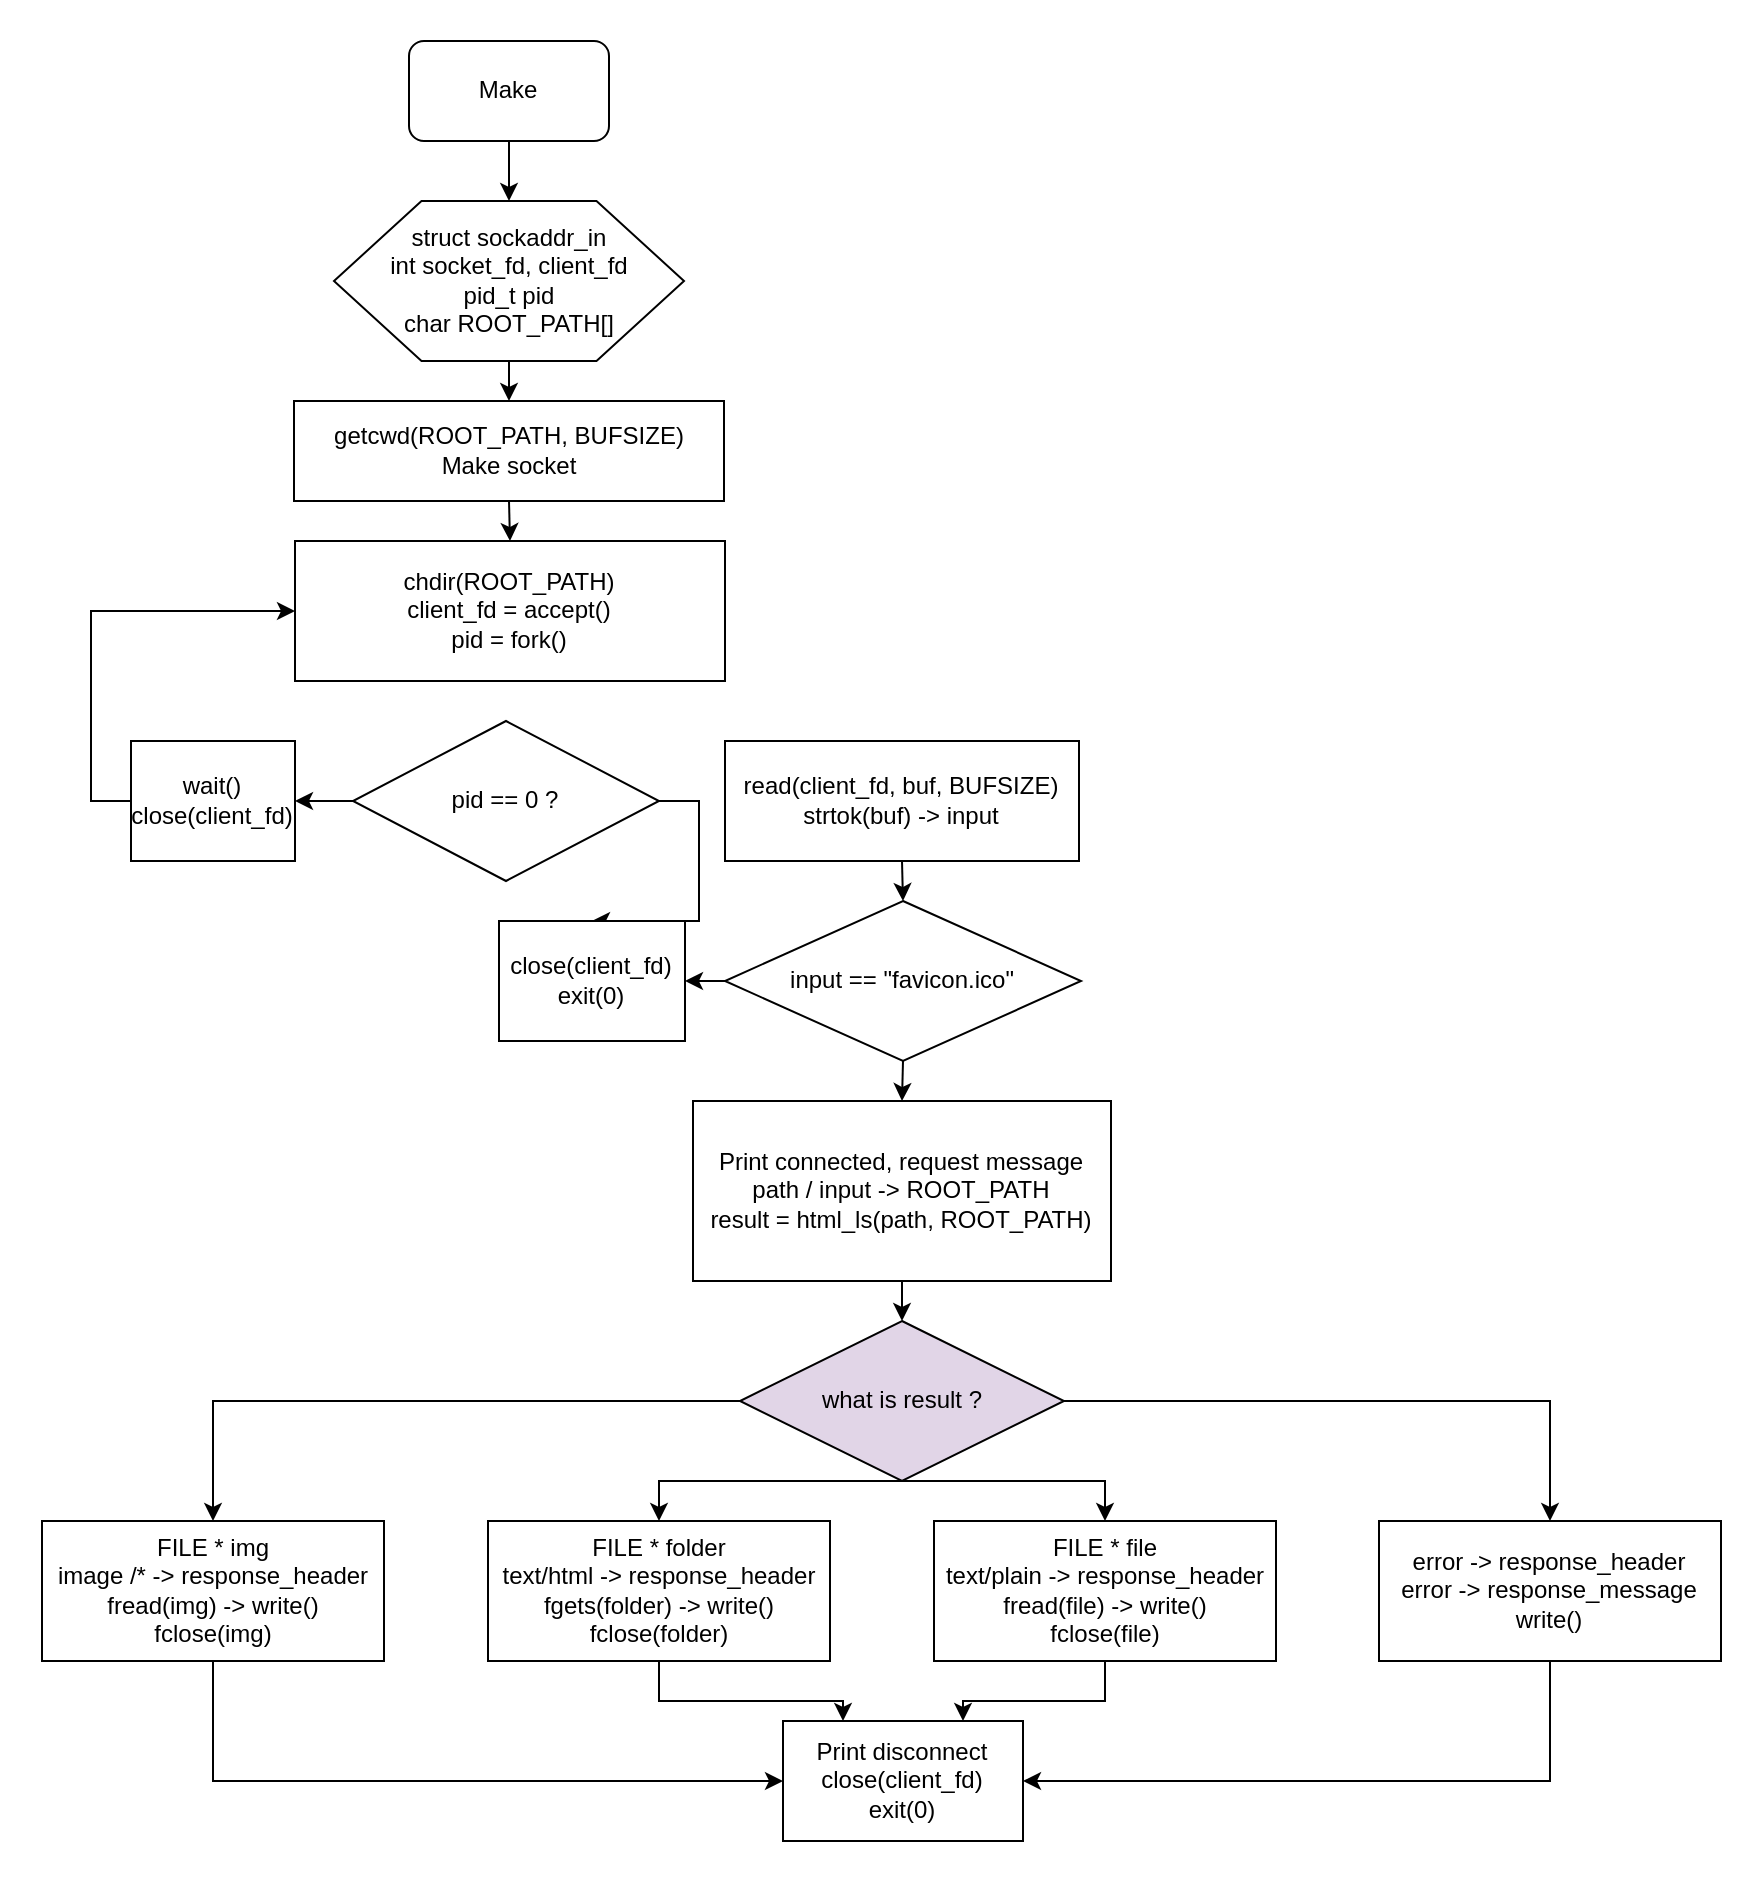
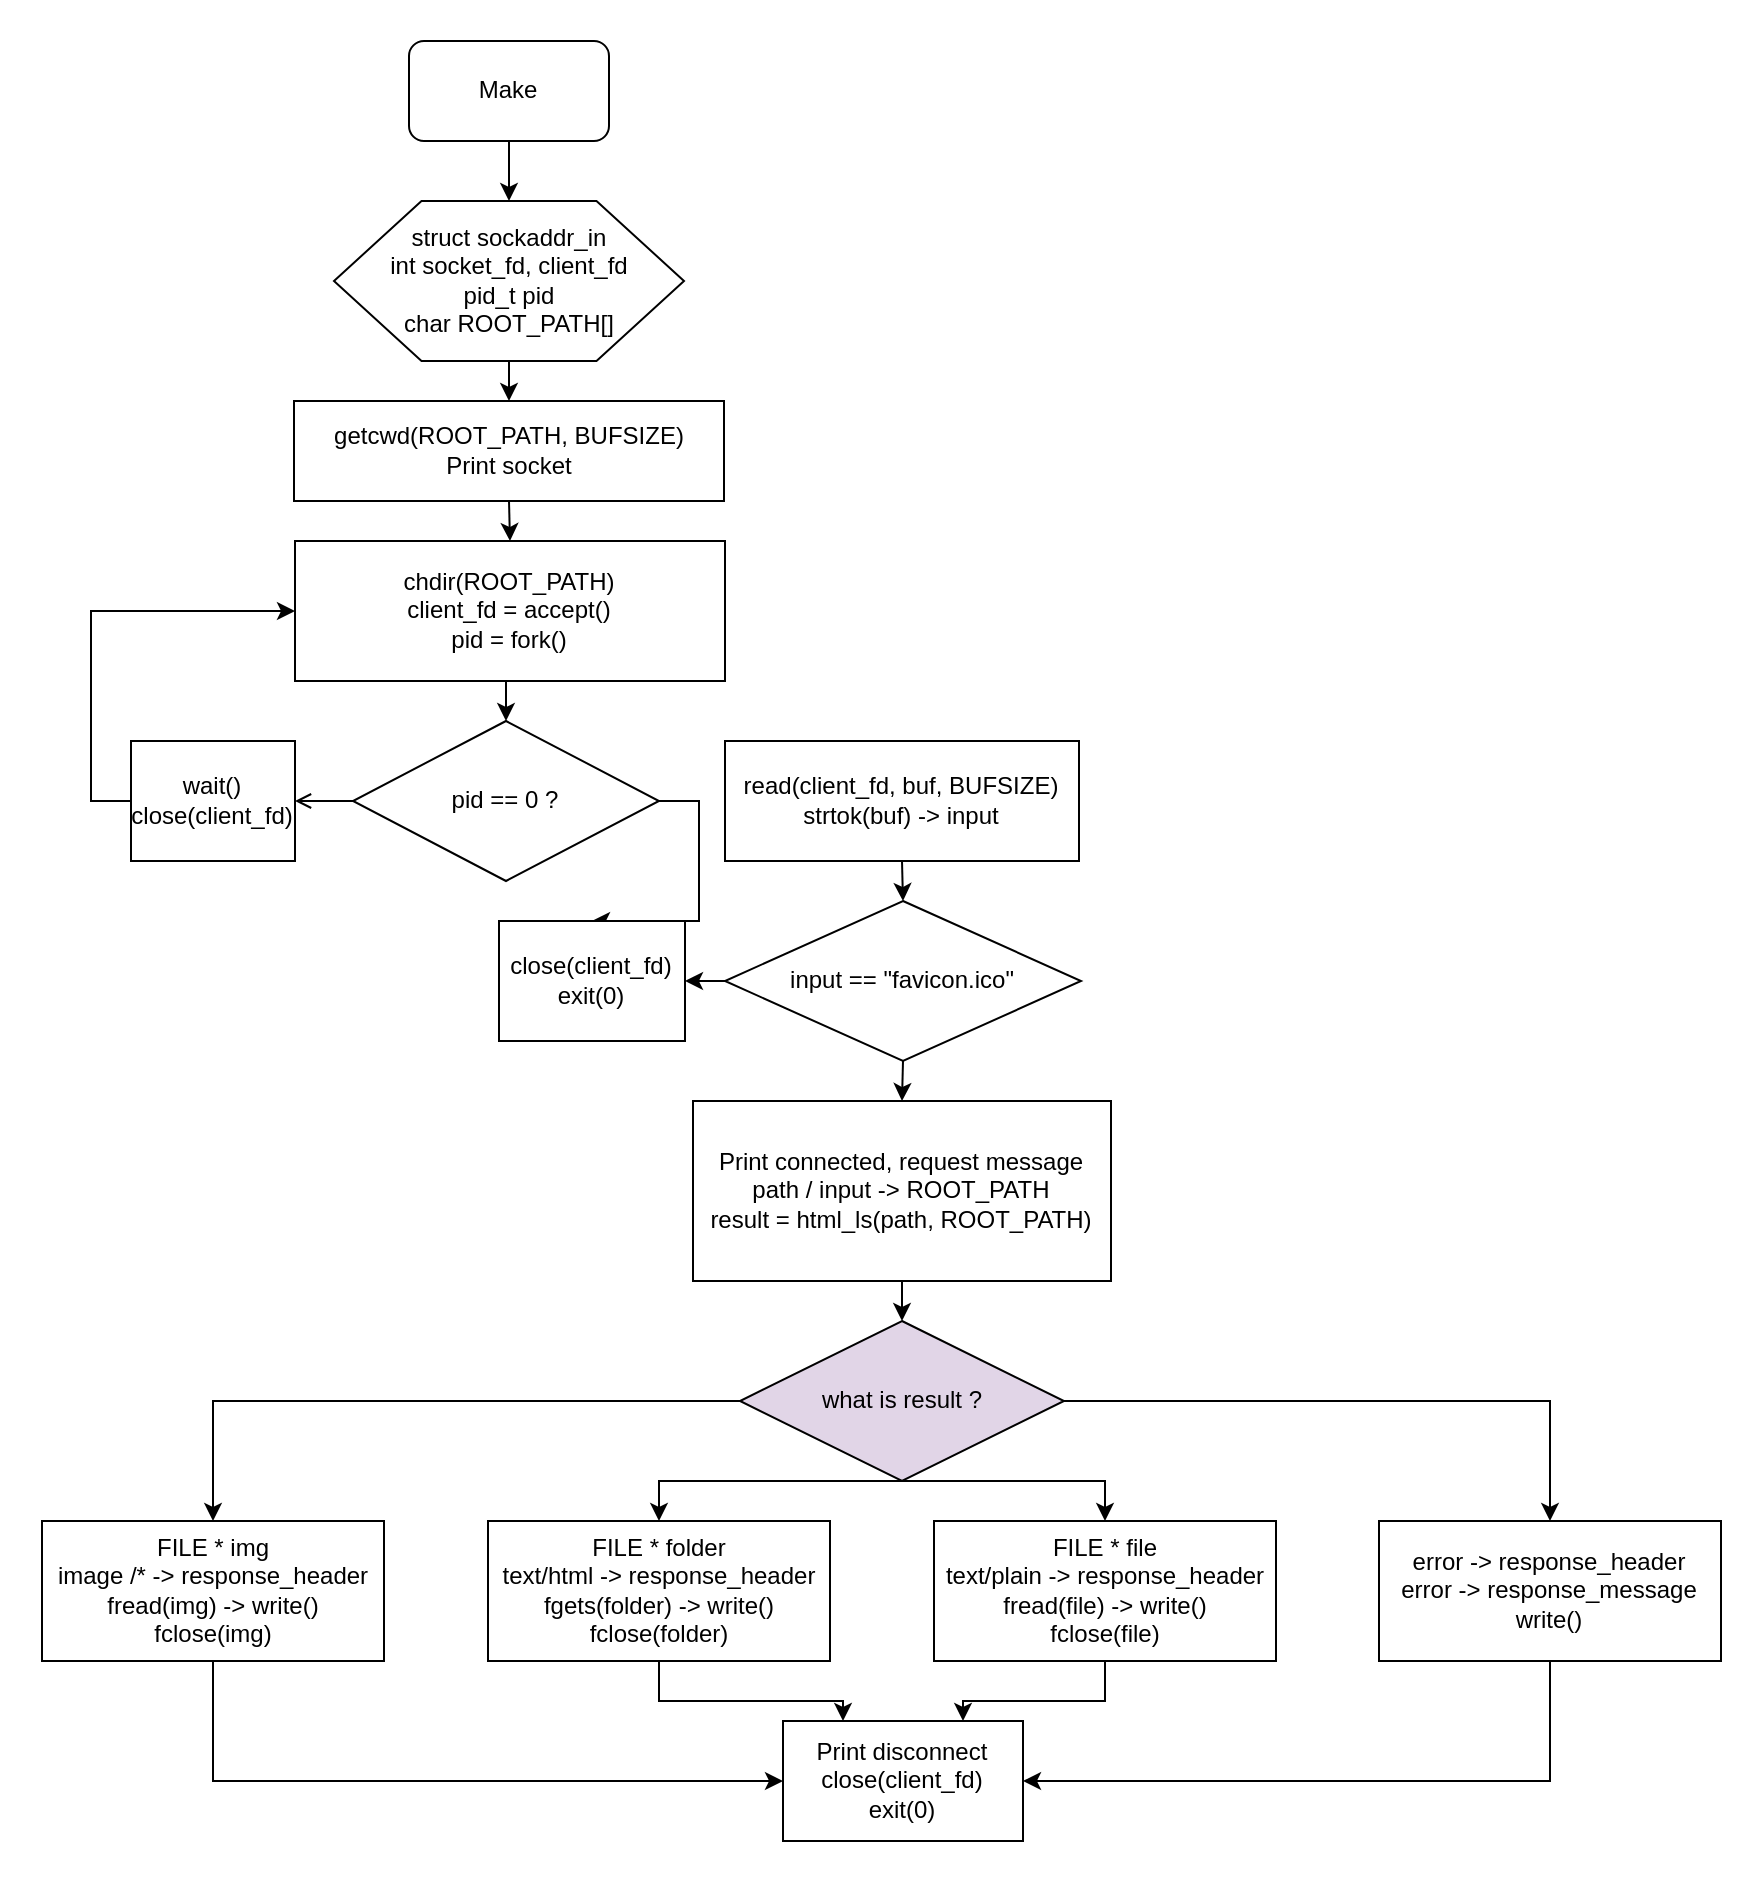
  <mxCell id="0" />
  <mxCell id="1" parent="0" />
  <mxCell id="2" style="edgeStyle=orthogonalEdgeStyle;rounded=0;orthogonalLoop=1;jettySize=auto;html=1;exitX=0.5;exitY=1;exitDx=0;exitDy=0;entryX=0.5;entryY=0;entryDx=0;entryDy=0;" edge="1" parent="1" source="3" target="5"><mxGeometry relative="1" as="geometry" /></mxCell>
  <mxCell id="3" value="Make&lt;br&gt;" style="rounded=1;whiteSpace=wrap;html=1;" vertex="1" parent="1"><mxGeometry x="204" y="20" width="100" height="50" as="geometry" /></mxCell>
  <mxCell id="4" style="edgeStyle=orthogonalEdgeStyle;rounded=0;orthogonalLoop=1;jettySize=auto;html=1;exitX=0.5;exitY=1;exitDx=0;exitDy=0;entryX=0.5;entryY=0;entryDx=0;entryDy=0;" edge="1" parent="1" source="5" target="7"><mxGeometry relative="1" as="geometry" /></mxCell>
  <mxCell id="5" value="struct sockaddr_in&lt;br&gt;int socket_fd, client_fd&lt;br&gt;pid_t pid&lt;br&gt;char ROOT_PATH[]&lt;br&gt;" style="shape=hexagon;perimeter=hexagonPerimeter2;whiteSpace=wrap;html=1;" vertex="1" parent="1"><mxGeometry x="166.5" y="100" width="175" height="80" as="geometry" /></mxCell>
  <mxCell id="6" style="edgeStyle=orthogonalEdgeStyle;rounded=0;orthogonalLoop=1;jettySize=auto;html=1;exitX=0.5;exitY=1;exitDx=0;exitDy=0;entryX=0.5;entryY=0;entryDx=0;entryDy=0;" edge="1" parent="1" source="7" target="16"><mxGeometry relative="1" as="geometry" /></mxCell>
- <mxCell id="7" value="getcwd(ROOT_PATH, BUFSIZE)&lt;br&gt;Make socket&lt;br&gt;" style="rounded=0;whiteSpace=wrap;html=1;" vertex="1" parent="1"><mxGeometry x="146.5" y="200" width="215" height="50" as="geometry" /></mxCell>
- <mxCell id="8" style="edgeStyle=orthogonalEdgeStyle;rounded=0;orthogonalLoop=1;jettySize=auto;html=1;exitX=0;exitY=0.5;exitDx=0;exitDy=0;entryX=1;entryY=0.5;entryDx=0;entryDy=0;" edge="1" parent="1" source="10" target="12"><mxGeometry relative="1" as="geometry" /></mxCell>
+ <mxCell id="7" value="getcwd(ROOT_PATH, BUFSIZE)&lt;br&gt;Print socket&lt;br&gt;" style="rounded=0;whiteSpace=wrap;html=1;" vertex="1" parent="1"><mxGeometry x="146.5" y="200" width="215" height="50" as="geometry" /></mxCell>
+ <mxCell id="8" style="edgeStyle=orthogonalEdgeStyle;rounded=0;orthogonalLoop=1;jettySize=auto;html=1;exitX=0;exitY=0.5;exitDx=0;exitDy=0;entryX=1;entryY=0.5;entryDx=0;entryDy=0;endArrow=open;" edge="1" parent="1" source="10" target="12"><mxGeometry relative="1" as="geometry" /></mxCell>
  <mxCell id="9" style="edgeStyle=orthogonalEdgeStyle;rounded=0;orthogonalLoop=1;jettySize=auto;html=1;exitX=1;exitY=0.5;exitDx=0;exitDy=0;" edge="1" parent="1" source="10" target="22"><mxGeometry relative="1" as="geometry" /></mxCell>
  <mxCell id="10" value="pid == 0 ?" style="rhombus;whiteSpace=wrap;html=1;" vertex="1" parent="1"><mxGeometry x="176" y="360" width="153" height="80" as="geometry" /></mxCell>
  <mxCell id="11" style="edgeStyle=orthogonalEdgeStyle;rounded=0;orthogonalLoop=1;jettySize=auto;html=1;exitX=0;exitY=0.5;exitDx=0;exitDy=0;entryX=0;entryY=0.5;entryDx=0;entryDy=0;" edge="1" parent="1" source="12" target="16"><mxGeometry relative="1" as="geometry" /></mxCell>
  <mxCell id="12" value="wait()&lt;br&gt;close(client_fd)&lt;br&gt;" style="rounded=0;whiteSpace=wrap;html=1;" vertex="1" parent="1"><mxGeometry x="65" y="370" width="82" height="60" as="geometry" /></mxCell>
  <mxCell id="13" style="edgeStyle=orthogonalEdgeStyle;rounded=0;orthogonalLoop=1;jettySize=auto;html=1;exitX=0.5;exitY=1;exitDx=0;exitDy=0;entryX=0.5;entryY=0;entryDx=0;entryDy=0;" edge="1" parent="1" source="14" target="19"><mxGeometry relative="1" as="geometry" /></mxCell>
  <mxCell id="14" value="read(client_fd, buf, BUFSIZE)&lt;br&gt;strtok(buf) -&amp;gt; input&lt;br&gt;" style="rounded=0;whiteSpace=wrap;html=1;" vertex="1" parent="1"><mxGeometry x="362" y="370" width="177" height="60" as="geometry" /></mxCell>
+ <mxCell id="15" style="edgeStyle=orthogonalEdgeStyle;rounded=0;orthogonalLoop=1;jettySize=auto;html=1;exitX=0.5;exitY=1;exitDx=0;exitDy=0;entryX=0.5;entryY=0;entryDx=0;entryDy=0;" edge="1" parent="1" source="16" target="10"><mxGeometry relative="1" as="geometry" /></mxCell>
  <mxCell id="16" value="chdir(ROOT_PATH)&lt;br&gt;client_fd = accept()&lt;br&gt;pid = fork()&lt;br&gt;" style="rounded=0;whiteSpace=wrap;html=1;" vertex="1" parent="1"><mxGeometry x="147" y="270" width="215" height="70" as="geometry" /></mxCell>
  <mxCell id="17" style="edgeStyle=orthogonalEdgeStyle;rounded=0;orthogonalLoop=1;jettySize=auto;html=1;exitX=0;exitY=0.5;exitDx=0;exitDy=0;entryX=1;entryY=0.5;entryDx=0;entryDy=0;" edge="1" parent="1" source="19" target="22"><mxGeometry relative="1" as="geometry" /></mxCell>
  <mxCell id="18" style="edgeStyle=orthogonalEdgeStyle;rounded=0;orthogonalLoop=1;jettySize=auto;html=1;exitX=0.5;exitY=1;exitDx=0;exitDy=0;entryX=0.5;entryY=0;entryDx=0;entryDy=0;" edge="1" parent="1" source="19" target="21"><mxGeometry relative="1" as="geometry" /></mxCell>
  <mxCell id="19" value="input == &quot;favicon.ico&quot;" style="rhombus;whiteSpace=wrap;html=1;" vertex="1" parent="1"><mxGeometry x="362" y="450" width="178" height="80" as="geometry" /></mxCell>
  <mxCell id="20" style="edgeStyle=orthogonalEdgeStyle;rounded=0;orthogonalLoop=1;jettySize=auto;html=1;exitX=0.5;exitY=1;exitDx=0;exitDy=0;entryX=0.5;entryY=0;entryDx=0;entryDy=0;" edge="1" parent="1" source="21" target="27"><mxGeometry relative="1" as="geometry" /></mxCell>
  <mxCell id="21" value="Print connected, request message&lt;br&gt;path / input -&amp;gt; ROOT_PATH&lt;br&gt;result = html_ls(path, ROOT_PATH)&lt;br&gt;" style="rounded=0;whiteSpace=wrap;html=1;" vertex="1" parent="1"><mxGeometry x="346" y="550" width="209" height="90" as="geometry" /></mxCell>
  <mxCell id="22" value="close(client_fd)&lt;br&gt;exit(0)" style="rounded=0;whiteSpace=wrap;html=1;" vertex="1" parent="1"><mxGeometry x="249" y="460" width="93" height="60" as="geometry" /></mxCell>
  <mxCell id="23" style="edgeStyle=orthogonalEdgeStyle;rounded=0;orthogonalLoop=1;jettySize=auto;html=1;exitX=1;exitY=0.5;exitDx=0;exitDy=0;entryX=0.5;entryY=0;entryDx=0;entryDy=0;" edge="1" parent="1" source="27" target="35"><mxGeometry relative="1" as="geometry" /></mxCell>
  <mxCell id="24" style="edgeStyle=orthogonalEdgeStyle;rounded=0;orthogonalLoop=1;jettySize=auto;html=1;exitX=0.5;exitY=1;exitDx=0;exitDy=0;entryX=0.5;entryY=0;entryDx=0;entryDy=0;" edge="1" parent="1" source="27" target="33"><mxGeometry relative="1" as="geometry"><Array as="points"><mxPoint x="552" y="740" /></Array></mxGeometry></mxCell>
  <mxCell id="25" style="edgeStyle=orthogonalEdgeStyle;rounded=0;orthogonalLoop=1;jettySize=auto;html=1;exitX=0.5;exitY=1;exitDx=0;exitDy=0;entryX=0.5;entryY=0;entryDx=0;entryDy=0;" edge="1" parent="1" source="27" target="31"><mxGeometry relative="1" as="geometry"><Array as="points"><mxPoint x="329" y="740" /></Array></mxGeometry></mxCell>
  <mxCell id="26" style="edgeStyle=orthogonalEdgeStyle;rounded=0;orthogonalLoop=1;jettySize=auto;html=1;exitX=0;exitY=0.5;exitDx=0;exitDy=0;entryX=0.5;entryY=0;entryDx=0;entryDy=0;" edge="1" parent="1" source="27" target="29"><mxGeometry relative="1" as="geometry" /></mxCell>
  <mxCell id="27" value="what is result ?" style="rhombus;whiteSpace=wrap;html=1;fillColor=#e1d5e7;" vertex="1" parent="1"><mxGeometry x="369.5" y="660" width="162" height="80" as="geometry" /></mxCell>
  <mxCell id="28" style="edgeStyle=orthogonalEdgeStyle;rounded=0;orthogonalLoop=1;jettySize=auto;html=1;exitX=0.5;exitY=1;exitDx=0;exitDy=0;entryX=0;entryY=0.5;entryDx=0;entryDy=0;" edge="1" parent="1" source="29" target="36"><mxGeometry relative="1" as="geometry" /></mxCell>
  <mxCell id="29" value="FILE * img&lt;br&gt;image /* -&amp;gt; response_header&lt;br&gt;fread(img) -&amp;gt; write()&lt;br&gt;fclose(img)&lt;br&gt;" style="rounded=0;whiteSpace=wrap;html=1;" vertex="1" parent="1"><mxGeometry x="20.5" y="760" width="171" height="70" as="geometry" /></mxCell>
  <mxCell id="30" style="edgeStyle=orthogonalEdgeStyle;rounded=0;orthogonalLoop=1;jettySize=auto;html=1;exitX=0.5;exitY=1;exitDx=0;exitDy=0;entryX=0.25;entryY=0;entryDx=0;entryDy=0;" edge="1" parent="1" source="31" target="36"><mxGeometry relative="1" as="geometry" /></mxCell>
  <mxCell id="31" value="FILE * folder&lt;br&gt;text/html -&amp;gt; response_header&lt;br&gt;fgets(folder) -&amp;gt; write()&lt;br&gt;fclose(folder)&lt;br&gt;" style="rounded=0;whiteSpace=wrap;html=1;" vertex="1" parent="1"><mxGeometry x="243.5" y="760" width="171" height="70" as="geometry" /></mxCell>
  <mxCell id="32" style="edgeStyle=orthogonalEdgeStyle;rounded=0;orthogonalLoop=1;jettySize=auto;html=1;exitX=0.5;exitY=1;exitDx=0;exitDy=0;entryX=0.75;entryY=0;entryDx=0;entryDy=0;" edge="1" parent="1" source="33" target="36"><mxGeometry relative="1" as="geometry" /></mxCell>
  <mxCell id="33" value="FILE * file&lt;br&gt;text/plain -&amp;gt; response_header&lt;br&gt;fread(file) -&amp;gt; write()&lt;br&gt;fclose(file)&lt;br&gt;" style="rounded=0;whiteSpace=wrap;html=1;" vertex="1" parent="1"><mxGeometry x="466.5" y="760" width="171" height="70" as="geometry" /></mxCell>
  <mxCell id="34" style="edgeStyle=orthogonalEdgeStyle;rounded=0;orthogonalLoop=1;jettySize=auto;html=1;exitX=0.5;exitY=1;exitDx=0;exitDy=0;entryX=1;entryY=0.5;entryDx=0;entryDy=0;" edge="1" parent="1" source="35" target="36"><mxGeometry relative="1" as="geometry" /></mxCell>
  <mxCell id="35" value="error -&amp;gt; response_header&lt;br&gt;error -&amp;gt; response_message&lt;br&gt;write()&lt;br&gt;" style="rounded=0;whiteSpace=wrap;html=1;" vertex="1" parent="1"><mxGeometry x="689" y="760" width="171" height="70" as="geometry" /></mxCell>
  <mxCell id="36" value="Print disconnect&lt;br&gt;close(client_fd)&lt;br&gt;exit(0)&lt;br&gt;" style="rounded=0;whiteSpace=wrap;html=1;" vertex="1" parent="1"><mxGeometry x="391" y="860" width="120" height="60" as="geometry" /></mxCell>
